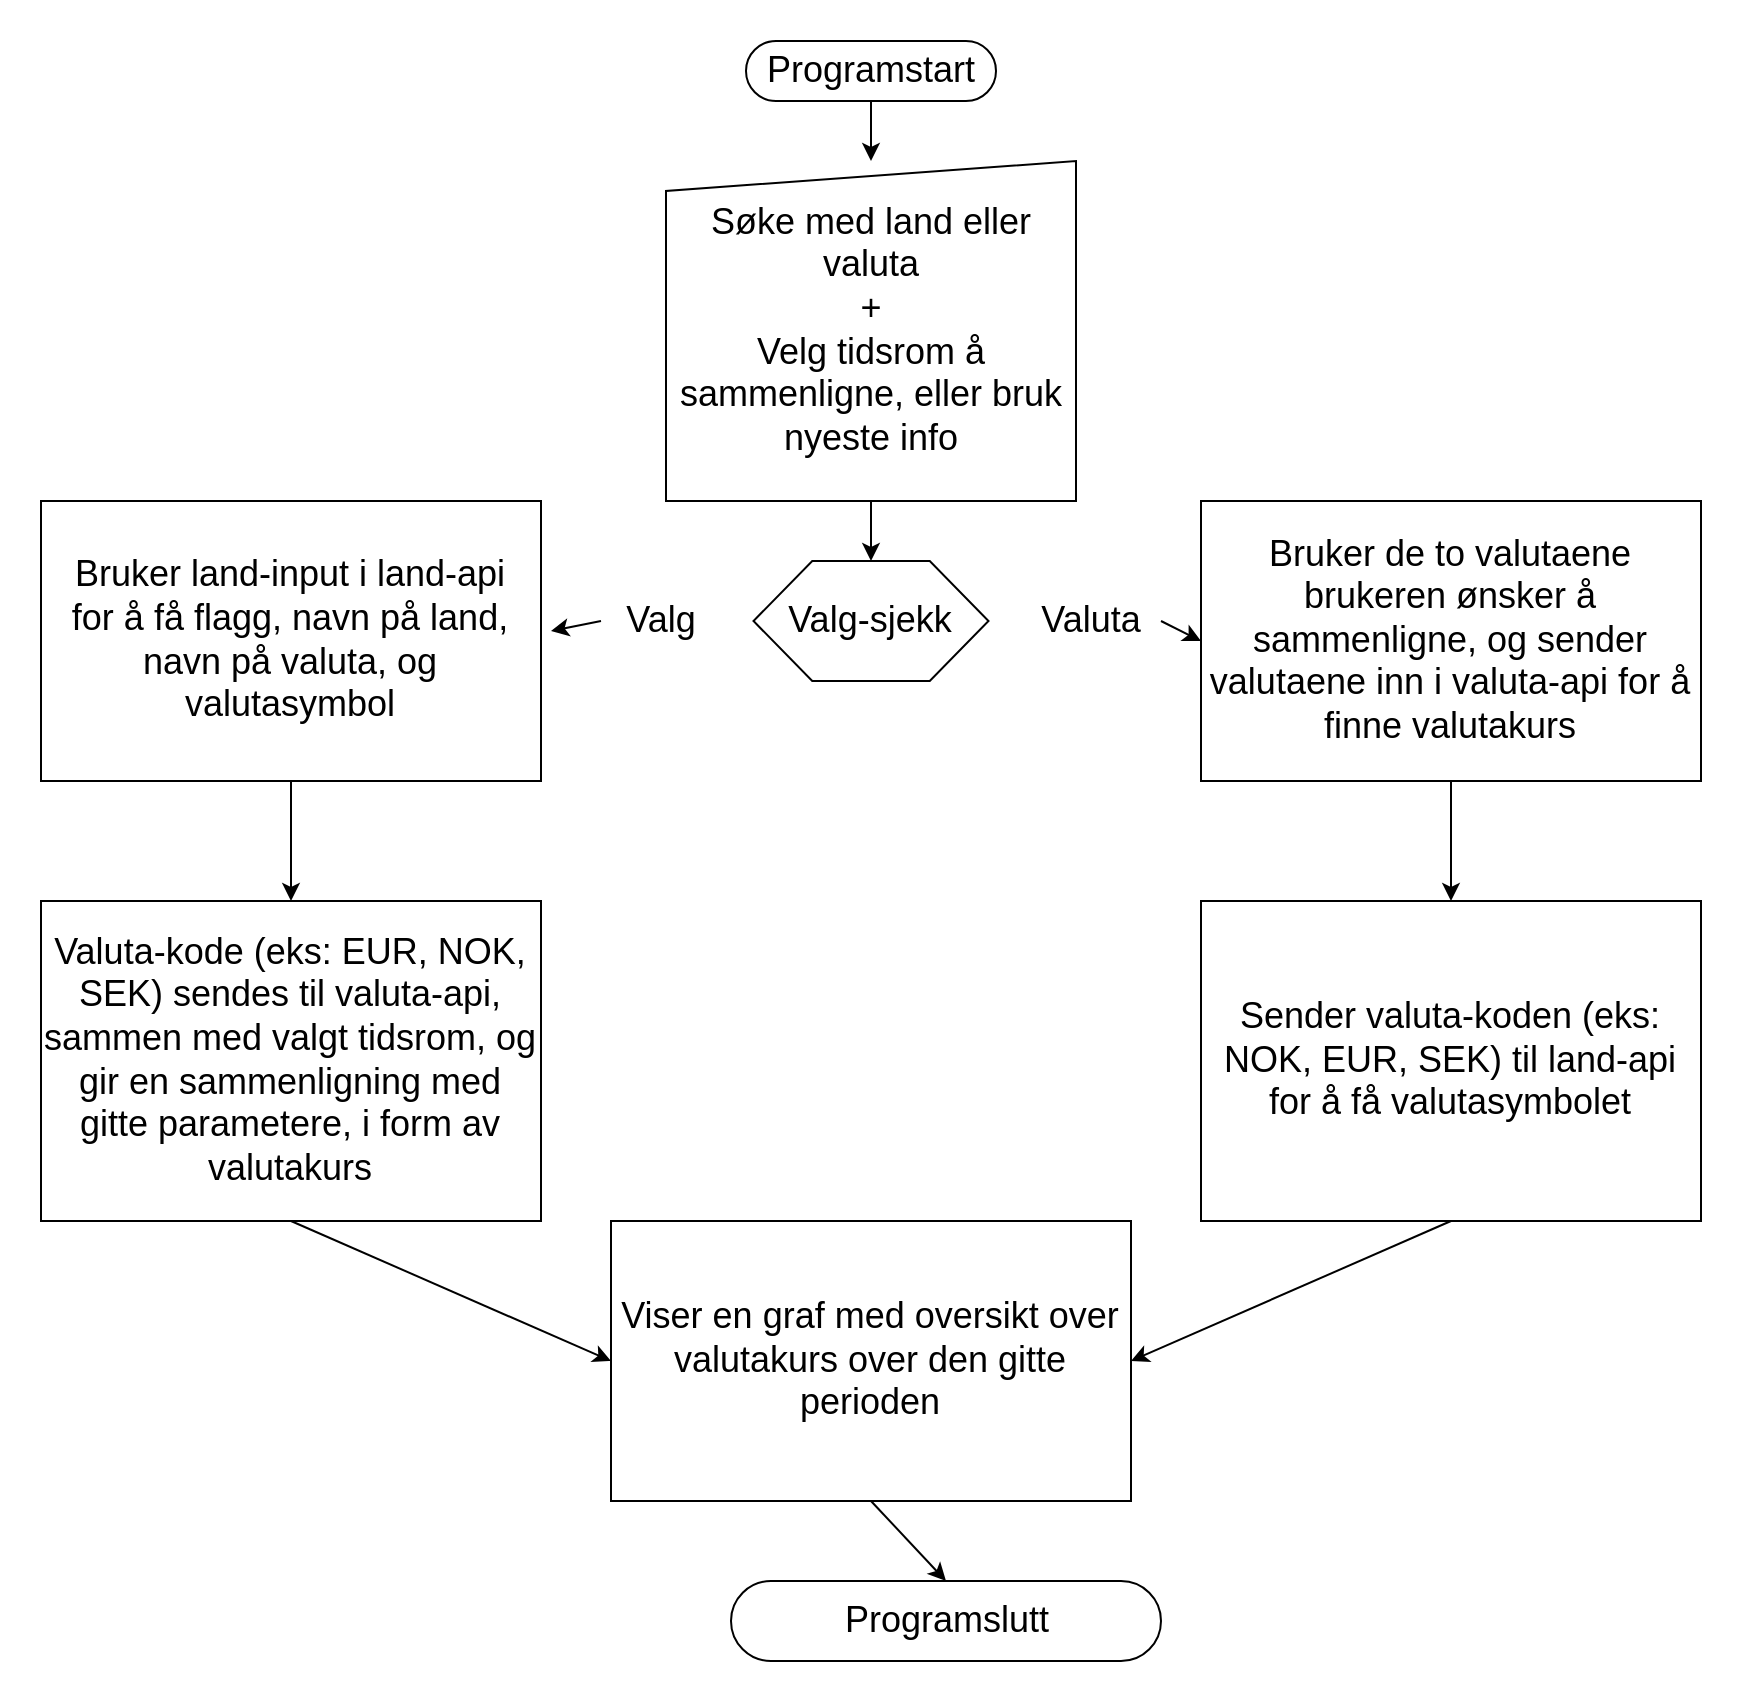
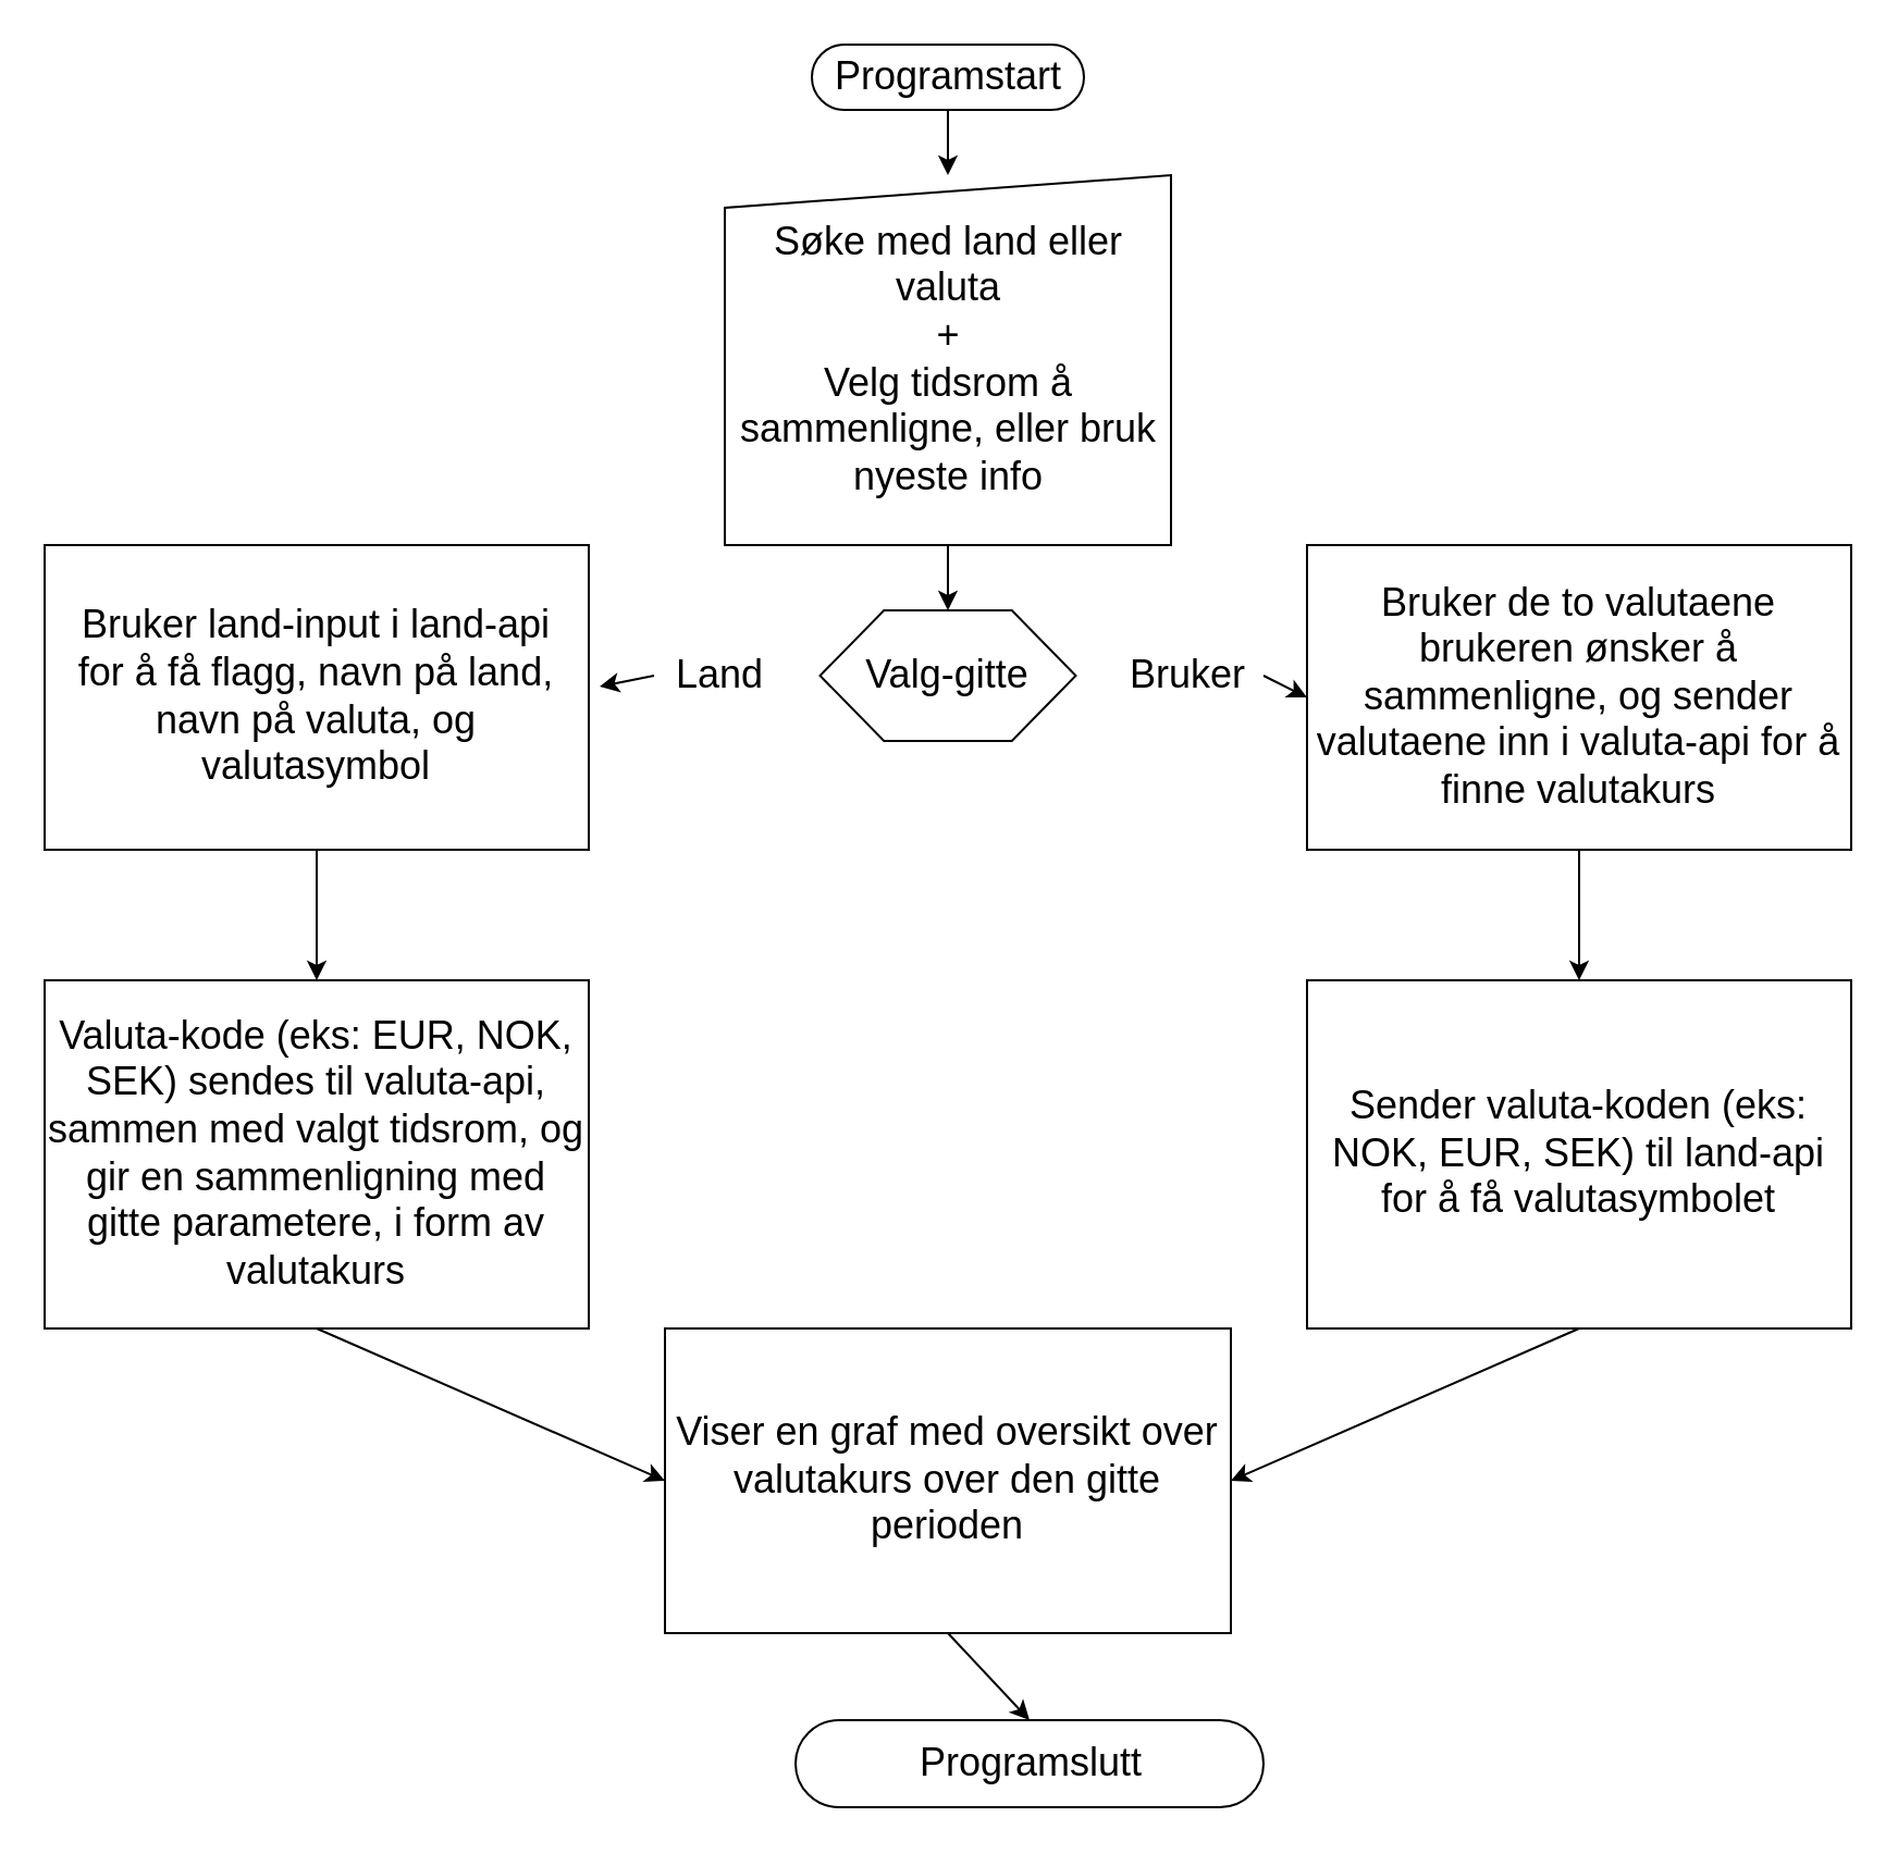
  <mxCell id="0" />
  <mxCell id="1" parent="0" />
  <mxCell id="2" value="Søke med land eller valuta&lt;br&gt;+&lt;br&gt;Velg tidsrom å sammenligne, eller bruk nyeste info" style="shape=manualInput;whiteSpace=wrap;html=1;dashed=0;size=15;fontSize=18;" parent="1" vertex="1"><mxGeometry x="332.5" y="80" width="205" height="170" as="geometry" /></mxCell>
  <mxCell id="3" value="" style="edgeStyle=none;orthogonalLoop=1;jettySize=auto;html=1;fontSize=18;exitX=0.5;exitY=1;exitDx=0;exitDy=0;entryX=0.5;entryY=0;entryDx=0;entryDy=0;" parent="1" target="2" edge="1"><mxGeometry width="100" relative="1" as="geometry"><mxPoint x="435" y="50" as="sourcePoint" /><mxPoint x="490" y="60" as="targetPoint" /><Array as="points" /></mxGeometry></mxCell>
  <mxCell id="4" value="&lt;span style=&quot;&quot;&gt;Programstart&lt;br&gt;&lt;/span&gt;" style="html=1;dashed=0;whitespace=wrap;shape=mxgraph.dfd.start;fontSize=18;" parent="1" vertex="1"><mxGeometry x="372.5" y="20" width="125" height="30" as="geometry" /></mxCell>
- <mxCell id="5" value="&lt;span style=&quot;&quot;&gt;Valg-sjekk&lt;/span&gt;" style="shape=hexagon;perimeter=hexagonPerimeter2;whiteSpace=wrap;html=1;size=0.25;fontSize=18;" parent="1" vertex="1"><mxGeometry x="376.25" y="280" width="117.5" height="60" as="geometry" /></mxCell>
+ <mxCell id="5" value="&lt;span style=&quot;&quot;&gt;Valg-gitte&lt;/span&gt;" style="shape=hexagon;perimeter=hexagonPerimeter2;whiteSpace=wrap;html=1;size=0.25;fontSize=18;" parent="1" vertex="1"><mxGeometry x="376.25" y="280" width="117.5" height="60" as="geometry" /></mxCell>
  <mxCell id="6" value="" style="edgeStyle=none;orthogonalLoop=1;jettySize=auto;html=1;fontSize=18;exitX=0.5;exitY=1;exitDx=0;exitDy=0;entryX=0.5;entryY=0;entryDx=0;entryDy=0;" parent="1" source="2" target="5" edge="1"><mxGeometry width="100" relative="1" as="geometry"><mxPoint x="510" y="270" as="sourcePoint" /><mxPoint x="610" y="270" as="targetPoint" /><Array as="points" /></mxGeometry></mxCell>
  <mxCell id="7" value="" style="edgeStyle=none;orthogonalLoop=1;jettySize=auto;html=1;fontSize=18;exitX=0;exitY=0.5;exitDx=0;exitDy=0;entryX=1;entryY=0.5;entryDx=0;entryDy=0;startArrow=none;" parent="1" source="8" edge="1"><mxGeometry width="100" relative="1" as="geometry"><mxPoint x="280" y="340" as="sourcePoint" /><mxPoint x="275" y="315" as="targetPoint" /><Array as="points" /></mxGeometry></mxCell>
- <mxCell id="8" value="Valg" style="text;html=1;align=center;verticalAlign=middle;resizable=0;points=[];autosize=1;strokeColor=none;fillColor=none;fontSize=18;" parent="1" vertex="1"><mxGeometry x="300" y="290" width="60" height="40" as="geometry" /></mxCell>
+ <mxCell id="8" value="Land" style="text;html=1;align=center;verticalAlign=middle;resizable=0;points=[];autosize=1;strokeColor=none;fillColor=none;fontSize=18;" parent="1" vertex="1"><mxGeometry x="300" y="290" width="60" height="40" as="geometry" /></mxCell>
  <mxCell id="9" value="&lt;span style=&quot;&quot;&gt;Bruker land-input i land-api for å få flagg, navn på land, navn på valuta, og valutasymbol&lt;/span&gt;" style="html=1;dashed=0;whitespace=wrap;fontSize=18;whiteSpace=wrap;spacingLeft=6;spacingRight=6;" parent="1" vertex="1"><mxGeometry x="20" y="250" width="250" height="140" as="geometry" /></mxCell>
  <mxCell id="10" value="Valuta-kode (eks: EUR, NOK, SEK) sendes til valuta-api, sammen med valgt tidsrom, og gir en sammenligning med gitte parametere, i form av valutakurs" style="whiteSpace=wrap;html=1;fontSize=18;" parent="1" vertex="1"><mxGeometry x="20" y="450" width="250" height="160" as="geometry" /></mxCell>
  <mxCell id="11" value="" style="edgeStyle=none;orthogonalLoop=1;jettySize=auto;html=1;fontSize=18;entryX=0.5;entryY=0;entryDx=0;entryDy=0;exitX=0.5;exitY=1;exitDx=0;exitDy=0;" parent="1" source="9" target="10" edge="1"><mxGeometry width="100" relative="1" as="geometry"><mxPoint x="210" y="600" as="sourcePoint" /><mxPoint x="310" y="600" as="targetPoint" /><Array as="points" /></mxGeometry></mxCell>
  <mxCell id="12" value="Bruker de to valutaene brukeren ønsker å sammenligne, og sender valutaene inn i valuta-api for å finne valutakurs" style="html=1;dashed=0;whitespace=wrap;fontSize=18;whiteSpace=wrap;" vertex="1" parent="1"><mxGeometry x="600" y="250" width="250" height="140" as="geometry" /></mxCell>
  <mxCell id="13" value="" style="edgeStyle=none;orthogonalLoop=1;jettySize=auto;html=1;fontSize=18;exitX=1;exitY=0.5;exitDx=0;exitDy=0;entryX=0;entryY=0.5;entryDx=0;entryDy=0;startArrow=none;" edge="1" parent="1" source="14" target="12"><mxGeometry width="100" relative="1" as="geometry"><mxPoint x="430" y="440" as="sourcePoint" /><mxPoint x="530" y="440" as="targetPoint" /><Array as="points" /></mxGeometry></mxCell>
- <mxCell id="14" value="Valuta" style="text;html=1;align=center;verticalAlign=middle;resizable=0;points=[];autosize=1;strokeColor=none;fillColor=none;fontSize=18;" vertex="1" parent="1"><mxGeometry x="510" y="290" width="70" height="40" as="geometry" /></mxCell>
+ <mxCell id="14" value="Bruker" style="text;html=1;align=center;verticalAlign=middle;resizable=0;points=[];autosize=1;strokeColor=none;fillColor=none;fontSize=18;" vertex="1" parent="1"><mxGeometry x="510" y="290" width="70" height="40" as="geometry" /></mxCell>
  <mxCell id="15" value="Sender valuta-koden (eks: NOK, EUR, SEK) til land-api for å få valutasymbolet" style="whiteSpace=wrap;html=1;fontSize=18;" vertex="1" parent="1"><mxGeometry x="600" y="450" width="250" height="160" as="geometry" /></mxCell>
  <mxCell id="16" value="" style="edgeStyle=none;orthogonalLoop=1;jettySize=auto;html=1;fontSize=18;exitX=0.5;exitY=1;exitDx=0;exitDy=0;entryX=0.5;entryY=0;entryDx=0;entryDy=0;" edge="1" parent="1" source="12" target="15"><mxGeometry width="100" relative="1" as="geometry"><mxPoint x="560" y="640" as="sourcePoint" /><mxPoint x="660" y="640" as="targetPoint" /><Array as="points" /></mxGeometry></mxCell>
  <mxCell id="17" value="Viser en graf med oversikt over valutakurs over den gitte perioden" style="whiteSpace=wrap;html=1;fontSize=18;" vertex="1" parent="1"><mxGeometry x="305" y="610" width="260" height="140" as="geometry" /></mxCell>
  <mxCell id="18" value="" style="edgeStyle=none;orthogonalLoop=1;jettySize=auto;html=1;fontSize=18;exitX=0.5;exitY=1;exitDx=0;exitDy=0;entryX=0;entryY=0.5;entryDx=0;entryDy=0;" edge="1" parent="1" source="10" target="17"><mxGeometry width="100" relative="1" as="geometry"><mxPoint x="350" y="570" as="sourcePoint" /><mxPoint x="145" y="760" as="targetPoint" /><Array as="points" /></mxGeometry></mxCell>
  <mxCell id="19" value="" style="edgeStyle=none;orthogonalLoop=1;jettySize=auto;html=1;fontSize=18;exitX=0.5;exitY=1;exitDx=0;exitDy=0;entryX=1;entryY=0.5;entryDx=0;entryDy=0;" edge="1" parent="1" source="15" target="17"><mxGeometry width="100" relative="1" as="geometry"><mxPoint x="660" y="690" as="sourcePoint" /><mxPoint x="760" y="690" as="targetPoint" /><Array as="points" /></mxGeometry></mxCell>
  <mxCell id="20" value="Programslutt" style="html=1;dashed=0;whitespace=wrap;shape=mxgraph.dfd.start;fontSize=18;" vertex="1" parent="1"><mxGeometry x="365" y="790" width="215" height="40" as="geometry" /></mxCell>
  <mxCell id="21" value="" style="edgeStyle=none;orthogonalLoop=1;jettySize=auto;html=1;fontSize=18;exitX=0.5;exitY=1;exitDx=0;exitDy=0;entryX=0.5;entryY=0.5;entryDx=0;entryDy=-20;entryPerimeter=0;" edge="1" parent="1" source="17" target="20"><mxGeometry width="100" relative="1" as="geometry"><mxPoint x="500" y="780" as="sourcePoint" /><mxPoint x="600" y="780" as="targetPoint" /><Array as="points" /></mxGeometry></mxCell>
